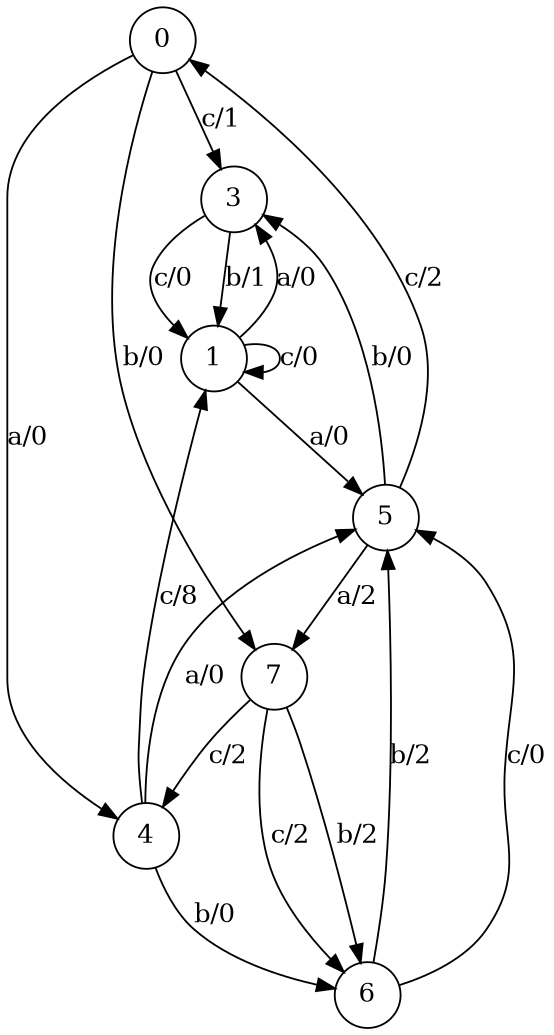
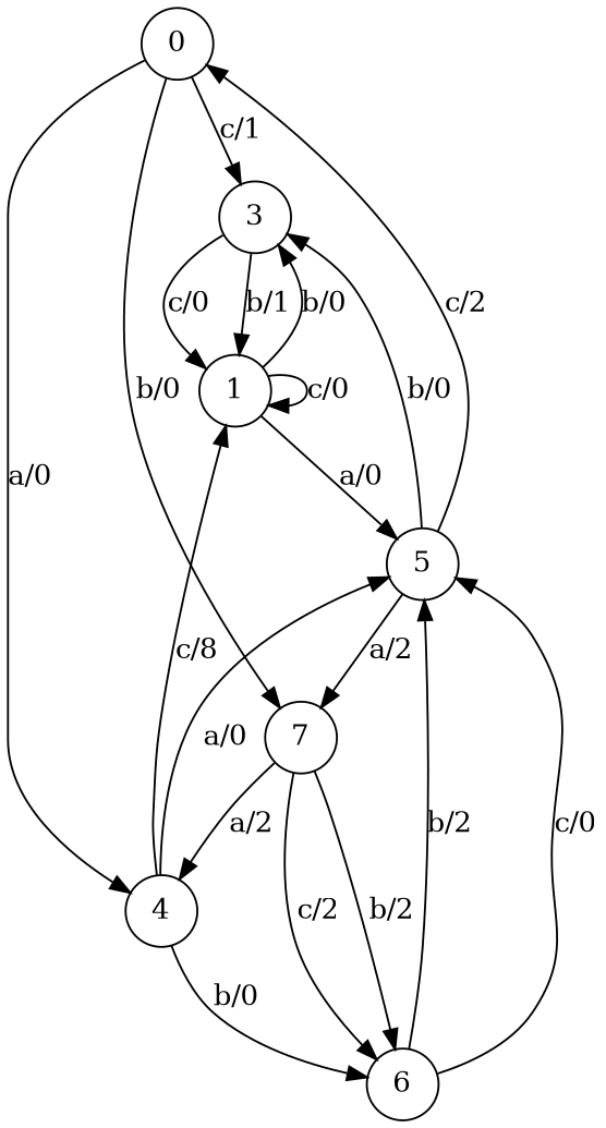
  digraph {
    node [shape=circle]
    n1 [label=0]
    n2 [label=3]
    n3 [label=4]
    n4 [label=7]
    n5 [label=1]
    n6 [label=5]
    n7 [label=6]
    n1 -> n2 [label="c/1"]
    n1 -> n3 [label="a/0"]
    n1 -> n4 [label="b/0"]
    n2 -> n5 [label="c/0"]
    n2 -> n5 [label="b/1"]
    n3 -> n5 [label="c/8"]
    n3 -> n6 [label="a/0"]
    n3 -> n7 [label="b/0"]
-   n4 -> n3 [label="c/2"]
+   n4 -> n3 [label="a/2"]
    n4 -> n7 [label="b/2"]
    n4 -> n7 [label="c/2"]
-   n5 -> n2 [label="a/0"]
+   n5 -> n2 [label="b/0"]
    n5 -> n5 [label="c/0"]
    n5 -> n6 [label="a/0"]
    n6 -> n1 [label="c/2"]
    n6 -> n2 [label="b/0"]
    n6 -> n4 [label="a/2"]
    n7 -> n6 [label="c/0"]
    n7 -> n6 [label="b/2"]
  }
